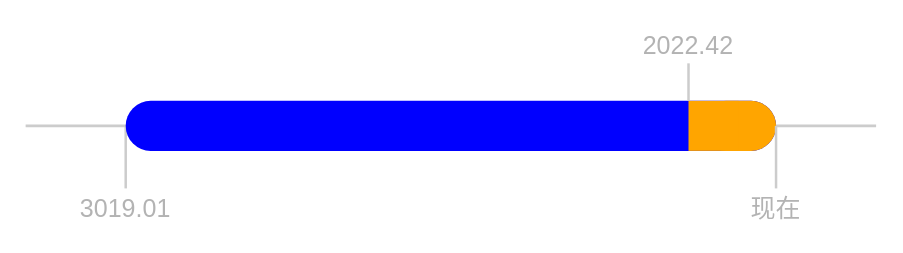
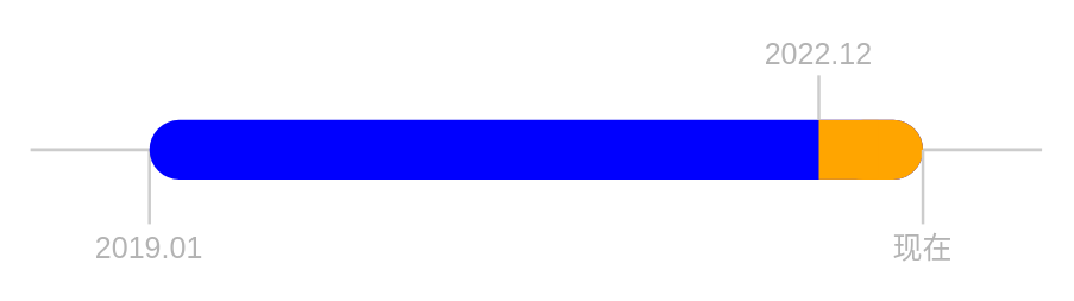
  <mxCell id="0" />
  <mxCell id="1" parent="0" />
  <mxCell id="2" value="" style="endArrow=none;html=1;rounded=1;strokeWidth=2;strokeColor=#CCCCCC;fontColor=#B3B3B3;" edge="1" parent="1"><mxGeometry width="50" height="50" relative="1" as="geometry"><mxPoint x="20" y="100" as="sourcePoint" /><mxPoint x="700" y="100" as="targetPoint" /></mxGeometry></mxCell>
  <mxCell id="3" value="" style="endArrow=none;html=1;rounded=1;entryX=0;entryY=0.5;entryDx=0;entryDy=0;strokeWidth=2;strokeColor=#CCCCCC;fontColor=#B3B3B3;" edge="1" parent="1" target="4"><mxGeometry width="50" height="50" relative="1" as="geometry"><mxPoint x="100" y="150" as="sourcePoint" /><mxPoint x="360" y="110" as="targetPoint" /></mxGeometry></mxCell>
  <mxCell id="4" value="" style="rounded=1;whiteSpace=wrap;html=1;arcSize=50;fillColor=#0000FF;strokeColor=none;" vertex="1" parent="1"><mxGeometry x="100" y="80" width="520" height="40" as="geometry" /></mxCell>
  <mxCell id="5" value="" style="endArrow=none;html=1;rounded=1;entryX=0;entryY=0;entryDx=0;entryDy=0;strokeWidth=2;strokeColor=#CCCCCC;fontColor=#B3B3B3;" edge="1" parent="1" target="9"><mxGeometry width="50" height="50" relative="1" as="geometry"><mxPoint x="550" y="50" as="sourcePoint" /><mxPoint x="550" y="100" as="targetPoint" /></mxGeometry></mxCell>
- <mxCell id="6" value="&lt;font style=&quot;font-size: 20px;&quot;&gt;3019.01&lt;/font&gt;" style="text;html=1;strokeColor=none;fillColor=none;align=center;verticalAlign=middle;whiteSpace=wrap;rounded=0;fontColor=#B3B3B3;" vertex="1" parent="1"><mxGeometry x="70" y="150" width="60" height="30" as="geometry" /></mxCell>
- <mxCell id="7" value="&lt;span style=&quot;font-size: 20px;&quot;&gt;2022.42&lt;/span&gt;" style="text;html=1;strokeColor=none;fillColor=none;align=center;verticalAlign=middle;whiteSpace=wrap;rounded=0;fontColor=#B3B3B3;" vertex="1" parent="1"><mxGeometry x="520" y="20" width="60" height="30" as="geometry" /></mxCell>
+ <mxCell id="6" value="&lt;font style=&quot;font-size: 20px;&quot;&gt;2019.01&lt;/font&gt;" style="text;html=1;strokeColor=none;fillColor=none;align=center;verticalAlign=middle;whiteSpace=wrap;rounded=0;fontColor=#B3B3B3;" vertex="1" parent="1"><mxGeometry x="70" y="150" width="60" height="30" as="geometry" /></mxCell>
+ <mxCell id="7" value="&lt;span style=&quot;font-size: 20px;&quot;&gt;2022.12&lt;/span&gt;" style="text;html=1;strokeColor=none;fillColor=none;align=center;verticalAlign=middle;whiteSpace=wrap;rounded=0;fontColor=#B3B3B3;" vertex="1" parent="1"><mxGeometry x="520" y="20" width="60" height="30" as="geometry" /></mxCell>
  <mxCell id="8" value="" style="rounded=1;whiteSpace=wrap;html=1;arcSize=50;fillColor=#FFA500;strokeColor=none;" vertex="1" parent="1"><mxGeometry x="560" y="80" width="60" height="40" as="geometry" /></mxCell>
  <mxCell id="9" value="" style="rounded=0;whiteSpace=wrap;html=1;strokeColor=none;fontSize=20;fontColor=#B3B3B3;fillColor=#FFA500;" vertex="1" parent="1"><mxGeometry x="550" y="80" width="40" height="40" as="geometry" /></mxCell>
  <mxCell id="10" value="" style="endArrow=none;html=1;rounded=1;strokeWidth=2;strokeColor=#CCCCCC;fontColor=#B3B3B3;exitX=1;exitY=0.5;exitDx=0;exitDy=0;" edge="1" parent="1" source="8"><mxGeometry width="50" height="50" relative="1" as="geometry"><mxPoint x="560" y="60" as="sourcePoint" /><mxPoint x="620" y="150" as="targetPoint" /></mxGeometry></mxCell>
  <mxCell id="11" value="&lt;span style=&quot;font-size: 20px;&quot;&gt;现在&lt;/span&gt;" style="text;html=1;strokeColor=none;fillColor=none;align=center;verticalAlign=middle;whiteSpace=wrap;rounded=0;fontColor=#B3B3B3;" vertex="1" parent="1"><mxGeometry x="590" y="150" width="60" height="30" as="geometry" /></mxCell>
